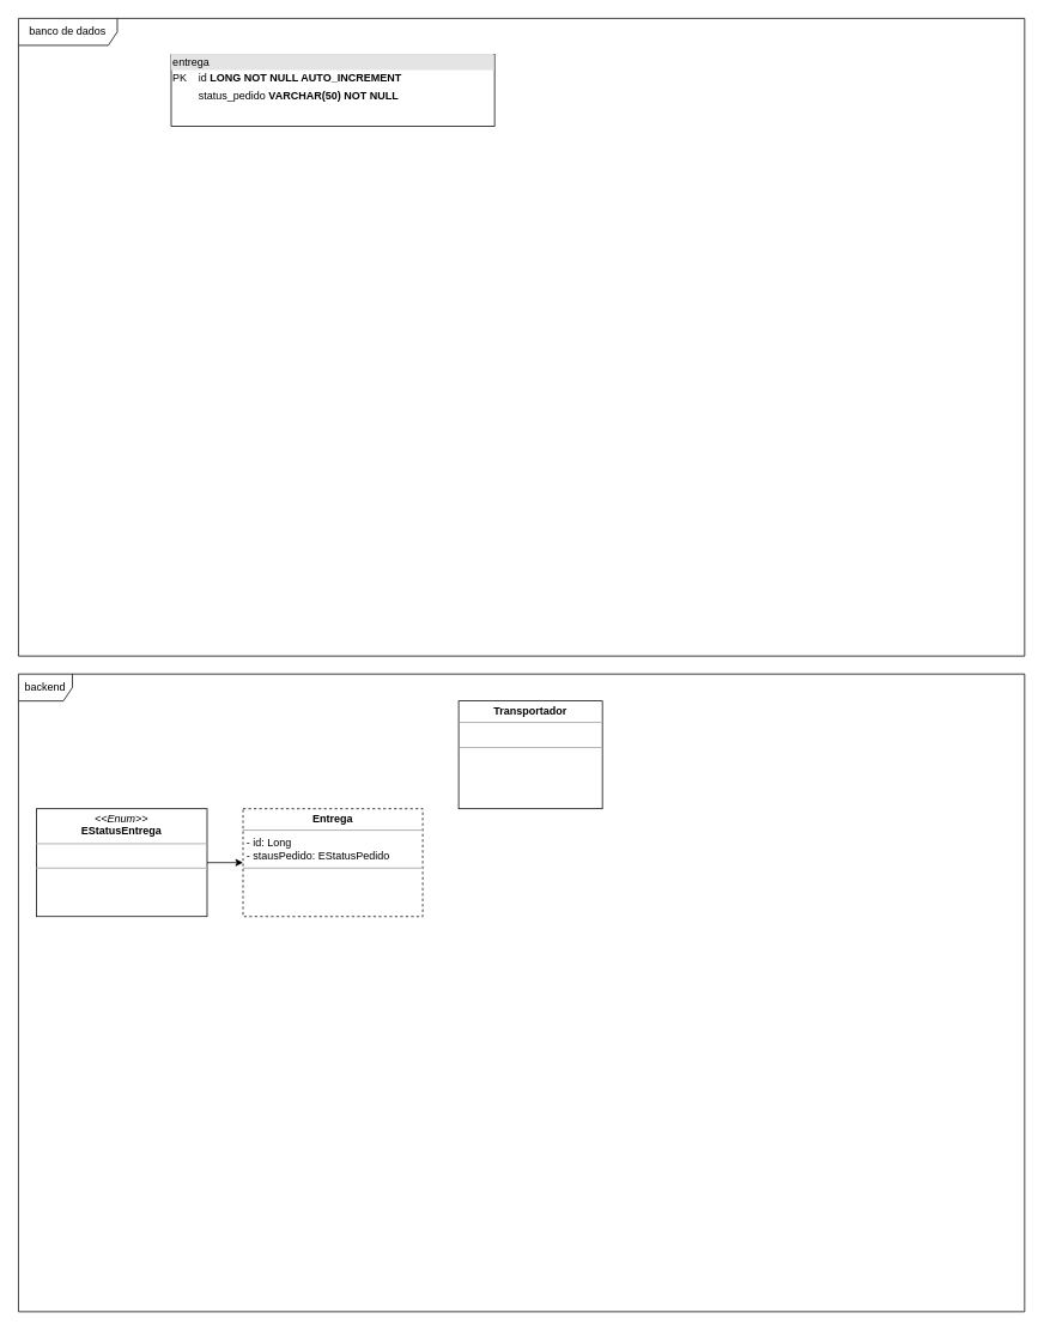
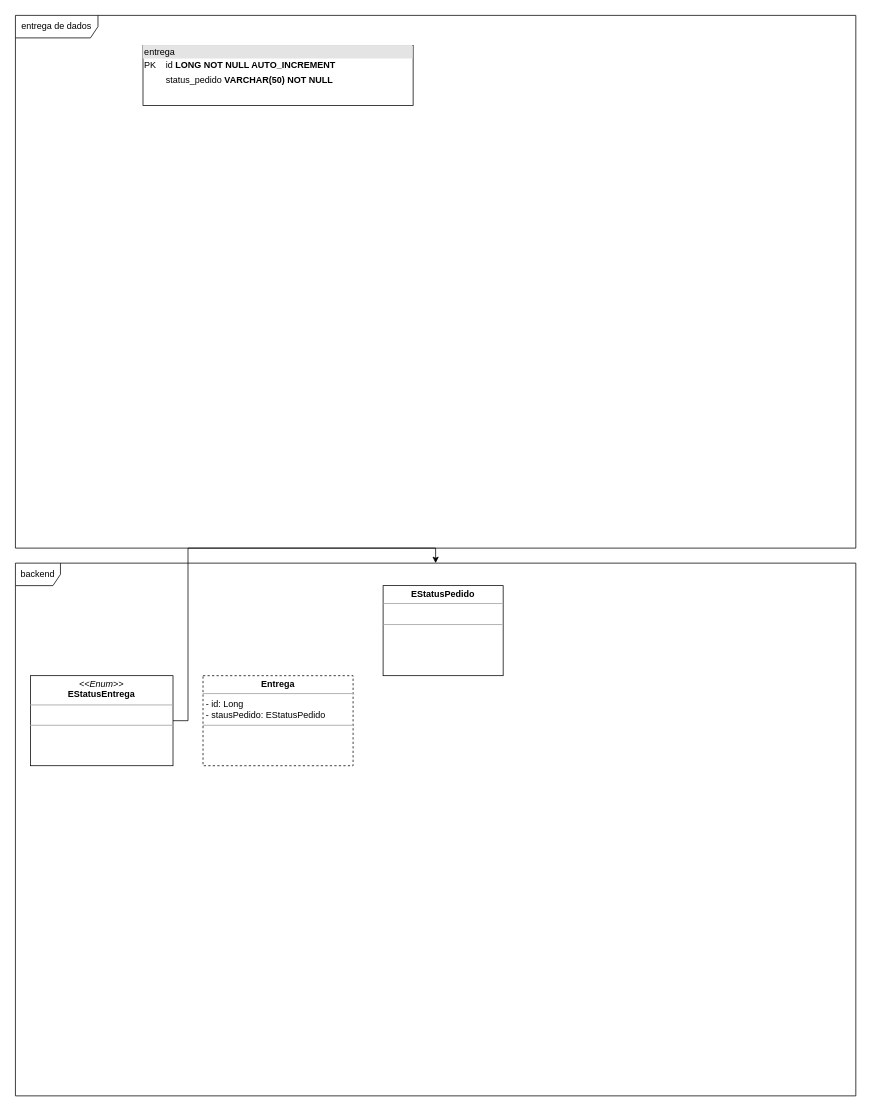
  <mxCell id="0" />
  <mxCell id="1" parent="0" />
  <mxCell id="2" value="backend" style="shape=umlFrame;whiteSpace=wrap;html=1;" vertex="1" parent="1"><mxGeometry x="20" y="750" width="1120" height="710" as="geometry" /></mxCell>
  <mxCell id="3" value="&lt;p style=&quot;margin:0px;margin-top:4px;text-align:center;&quot;&gt;&lt;b&gt;Entrega&lt;/b&gt;&lt;/p&gt;&lt;hr size=&quot;1&quot;&gt;&lt;p style=&quot;margin:0px;margin-left:4px;&quot;&gt;- id: Long&lt;/p&gt;&lt;p style=&quot;margin:0px;margin-left:4px;&quot;&gt;- stausPedido: EStatusPedido&lt;/p&gt;&lt;hr size=&quot;1&quot;&gt;&lt;p style=&quot;margin:0px;margin-left:4px;&quot;&gt;&lt;br&gt;&lt;/p&gt;" style="verticalAlign=top;align=left;overflow=fill;fontSize=12;fontFamily=Helvetica;html=1;dashed=1;" vertex="1" parent="1"><mxGeometry x="270" y="900" width="200" height="120" as="geometry" /></mxCell>
- <mxCell id="4" value="&lt;p style=&quot;margin:0px;margin-top:4px;text-align:center;&quot;&gt;&lt;b&gt;Transportador&lt;/b&gt;&lt;/p&gt;&lt;hr size=&quot;1&quot;&gt;&lt;p style=&quot;margin:0px;margin-left:4px;&quot;&gt;&lt;br&gt;&lt;/p&gt;&lt;hr size=&quot;1&quot;&gt;&lt;p style=&quot;margin:0px;margin-left:4px;&quot;&gt;&lt;br&gt;&lt;/p&gt;" style="verticalAlign=top;align=left;overflow=fill;fontSize=12;fontFamily=Helvetica;html=1;" vertex="1" parent="1"><mxGeometry x="510" y="780" width="160" height="120" as="geometry" /></mxCell>
- <mxCell id="5" style="edgeStyle=orthogonalEdgeStyle;rounded=0;orthogonalLoop=1;jettySize=auto;html=1;exitX=1;exitY=0.5;exitDx=0;exitDy=0;entryX=0;entryY=0.5;entryDx=0;entryDy=0;" edge="1" parent="1" source="7" target="3"><mxGeometry relative="1" as="geometry" /></mxCell>
- <mxCell id="6" value="banco de dados" style="shape=umlFrame;whiteSpace=wrap;html=1;width=110;height=30;" vertex="1" parent="1"><mxGeometry x="20" y="20" width="1120" height="710" as="geometry" /></mxCell>
+ <mxCell id="4" value="&lt;p style=&quot;margin:0px;margin-top:4px;text-align:center;&quot;&gt;&lt;b&gt;EStatusPedido&lt;/b&gt;&lt;/p&gt;&lt;hr size=&quot;1&quot;&gt;&lt;p style=&quot;margin:0px;margin-left:4px;&quot;&gt;&lt;br&gt;&lt;/p&gt;&lt;hr size=&quot;1&quot;&gt;&lt;p style=&quot;margin:0px;margin-left:4px;&quot;&gt;&lt;br&gt;&lt;/p&gt;" style="verticalAlign=top;align=left;overflow=fill;fontSize=12;fontFamily=Helvetica;html=1;" vertex="1" parent="1"><mxGeometry x="510" y="780" width="160" height="120" as="geometry" /></mxCell>
+ <mxCell id="5" style="edgeStyle=orthogonalEdgeStyle;rounded=0;orthogonalLoop=1;jettySize=auto;html=1;exitX=1;exitY=0.5;exitDx=0;exitDy=0;" edge="1" parent="1" source="7" target="2"><mxGeometry relative="1" as="geometry" /></mxCell>
+ <mxCell id="6" value="entrega de dados" style="shape=umlFrame;whiteSpace=wrap;html=1;width=110;height=30;" vertex="1" parent="1"><mxGeometry x="20" y="20" width="1120" height="710" as="geometry" /></mxCell>
  <mxCell id="7" value="&lt;p style=&quot;margin:0px;margin-top:4px;text-align:center;&quot;&gt;&lt;i&gt;&amp;lt;&amp;lt;Enum&amp;gt;&amp;gt;&lt;/i&gt;&lt;br&gt;&lt;b&gt;EStatusEntrega&lt;/b&gt;&lt;/p&gt;&lt;hr size=&quot;1&quot;&gt;&lt;p style=&quot;margin:0px;margin-left:4px;&quot;&gt;&lt;br&gt;&lt;/p&gt;&lt;hr size=&quot;1&quot;&gt;&lt;p style=&quot;margin:0px;margin-left:4px;&quot;&gt;&lt;br&gt;&lt;/p&gt;" style="verticalAlign=top;align=left;overflow=fill;fontSize=12;fontFamily=Helvetica;html=1;" vertex="1" parent="1"><mxGeometry x="40" y="900" width="190" height="120" as="geometry" /></mxCell>
  <mxCell id="8" value="&lt;div style=&quot;box-sizing:border-box;width:100%;background:#e4e4e4;padding:2px;&quot;&gt;entrega&lt;/div&gt;&lt;table style=&quot;width:100%;font-size:1em;&quot; cellpadding=&quot;2&quot; cellspacing=&quot;0&quot;&gt;&lt;tbody&gt;&lt;tr&gt;&lt;td&gt;PK&lt;/td&gt;&lt;td&gt;id &lt;b&gt;LONG&lt;/b&gt;&amp;nbsp;&lt;b&gt;NOT NULL AUTO_INCREMENT&lt;/b&gt;&lt;/td&gt;&lt;/tr&gt;&lt;tr&gt;&lt;td&gt;&lt;br&gt;&lt;br&gt;&lt;/td&gt;&lt;td&gt;status_pedido &lt;b&gt;VARCHAR(50) NOT NULL&lt;br&gt;&lt;br&gt;&lt;/b&gt;&lt;/td&gt;&lt;/tr&gt;&lt;/tbody&gt;&lt;/table&gt;" style="verticalAlign=top;align=left;overflow=fill;html=1;" vertex="1" parent="1"><mxGeometry x="190" y="60" width="360" height="80" as="geometry" /></mxCell>
